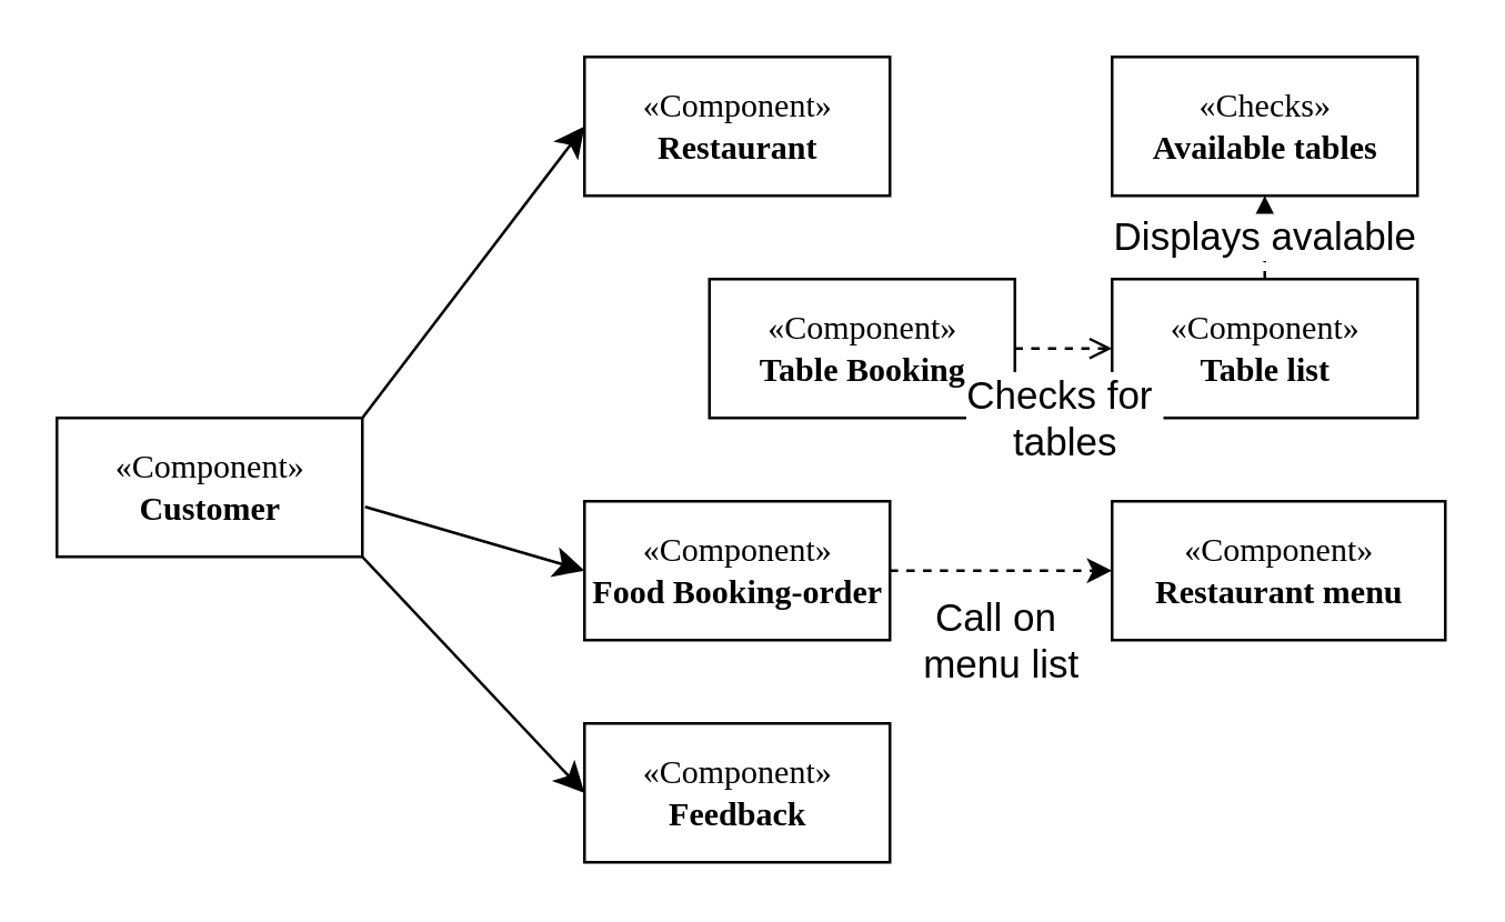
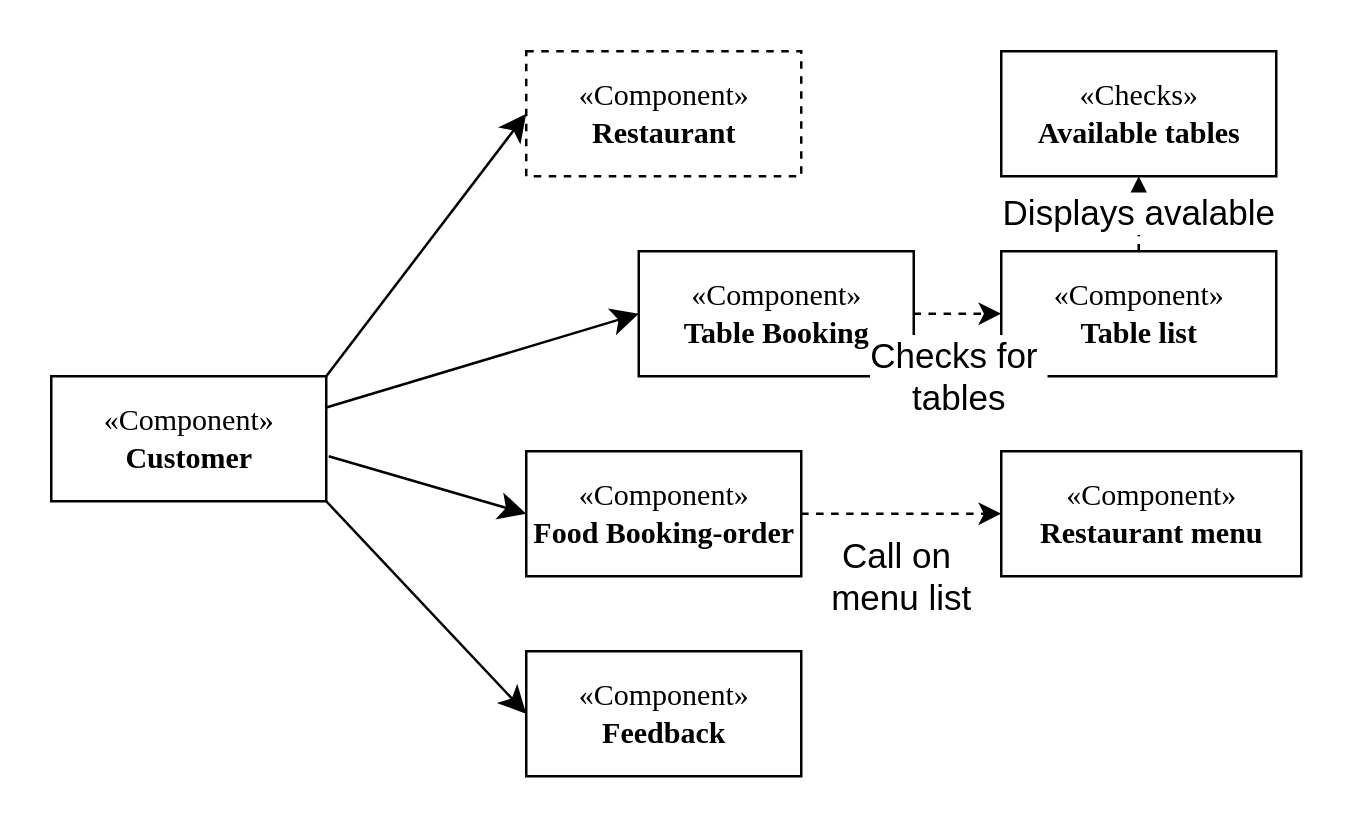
  <mxCell id="0" />
  <mxCell id="1" parent="0" />
  <mxCell id="2" value="«Component»&lt;br&gt;&lt;b&gt;Customer&lt;/b&gt;" style="html=1;rounded=0;shadow=0;comic=0;labelBackgroundColor=none;strokeWidth=1;fontFamily=Verdana;fontSize=12;align=center;" vertex="1" parent="1"><mxGeometry x="20" y="150" width="110" height="50" as="geometry" /></mxCell>
  <mxCell id="3" value="«Component»&lt;br&gt;&lt;b&gt;Feedback&lt;/b&gt;" style="html=1;rounded=0;shadow=0;comic=0;labelBackgroundColor=none;strokeWidth=1;fontFamily=Verdana;fontSize=12;align=center;" vertex="1" parent="1"><mxGeometry x="210" y="260" width="110" height="50" as="geometry" /></mxCell>
  <mxCell id="4" value="«Component»&lt;br&gt;&lt;b&gt;Food Booking-order&lt;/b&gt;" style="html=1;rounded=0;shadow=0;comic=0;labelBackgroundColor=none;strokeWidth=1;fontFamily=Verdana;fontSize=12;align=center;" vertex="1" parent="1"><mxGeometry x="210" y="180" width="110" height="50" as="geometry" /></mxCell>
  <mxCell id="5" value="«Component»&lt;br&gt;&lt;b&gt;Table Booking&lt;/b&gt;" style="html=1;rounded=0;shadow=0;comic=0;labelBackgroundColor=none;strokeWidth=1;fontFamily=Verdana;fontSize=12;align=center;" vertex="1" parent="1"><mxGeometry x="255" y="100" width="110" height="50" as="geometry" /></mxCell>
- <mxCell id="6" value="«Component»&lt;br&gt;&lt;b&gt;Restaurant&lt;/b&gt;" style="html=1;rounded=0;shadow=0;comic=0;labelBackgroundColor=none;strokeWidth=1;fontFamily=Verdana;fontSize=12;align=center;" vertex="1" parent="1"><mxGeometry x="210" y="20" width="110" height="50" as="geometry" /></mxCell>
+ <mxCell id="6" value="«Component»&lt;br&gt;&lt;b&gt;Restaurant&lt;/b&gt;" style="html=1;rounded=0;shadow=0;comic=0;labelBackgroundColor=none;strokeWidth=1;fontFamily=Verdana;fontSize=12;align=center;dashed=1;" vertex="1" parent="1"><mxGeometry x="210" y="20" width="110" height="50" as="geometry" /></mxCell>
  <mxCell id="7" value="" style="endArrow=classic;html=1;rounded=0;fontSize=12;startSize=8;endSize=8;curved=1;exitX=1;exitY=0;exitDx=0;exitDy=0;entryX=0;entryY=0.5;entryDx=0;entryDy=0;" edge="1" parent="1" source="2" target="6"><mxGeometry width="50" height="50" relative="1" as="geometry"><mxPoint x="280" y="160" as="sourcePoint" /><mxPoint x="330" y="110" as="targetPoint" /></mxGeometry></mxCell>
+ <mxCell id="8" value="" style="endArrow=classic;html=1;rounded=0;fontSize=12;startSize=8;endSize=8;curved=1;exitX=1;exitY=0.25;exitDx=0;exitDy=0;entryX=0;entryY=0.5;entryDx=0;entryDy=0;" edge="1" parent="1" source="2" target="5"><mxGeometry width="50" height="50" relative="1" as="geometry"><mxPoint x="150" y="170" as="sourcePoint" /><mxPoint x="330" y="110" as="targetPoint" /></mxGeometry></mxCell>
  <mxCell id="9" value="" style="endArrow=classic;html=1;rounded=0;fontSize=12;startSize=8;endSize=8;curved=1;exitX=1.009;exitY=0.64;exitDx=0;exitDy=0;exitPerimeter=0;entryX=0;entryY=0.5;entryDx=0;entryDy=0;" edge="1" parent="1" source="2" target="4"><mxGeometry width="50" height="50" relative="1" as="geometry"><mxPoint x="160" y="180" as="sourcePoint" /><mxPoint x="330" y="110" as="targetPoint" /></mxGeometry></mxCell>
  <mxCell id="10" value="" style="endArrow=classic;html=1;rounded=0;fontSize=12;startSize=8;endSize=8;curved=1;exitX=1;exitY=1;exitDx=0;exitDy=0;entryX=0;entryY=0.5;entryDx=0;entryDy=0;" edge="1" parent="1" source="2" target="3"><mxGeometry width="50" height="50" relative="1" as="geometry"><mxPoint x="280" y="160" as="sourcePoint" /><mxPoint x="330" y="110" as="targetPoint" /></mxGeometry></mxCell>
  <mxCell id="11" value="«Checks»&lt;br&gt;&lt;b&gt;Available tables&lt;/b&gt;" style="html=1;rounded=0;shadow=0;comic=0;labelBackgroundColor=none;strokeWidth=1;fontFamily=Verdana;fontSize=12;align=center;" vertex="1" parent="1"><mxGeometry x="400" y="20" width="110" height="50" as="geometry" /></mxCell>
  <mxCell id="12" value="«Component»&lt;br&gt;&lt;b&gt;Restaurant menu&lt;/b&gt;" style="html=1;rounded=0;shadow=0;comic=0;labelBackgroundColor=none;strokeWidth=1;fontFamily=Verdana;fontSize=12;align=center;" vertex="1" parent="1"><mxGeometry x="400" y="180" width="120" height="50" as="geometry" /></mxCell>
  <mxCell id="13" value="«Component»&lt;br&gt;&lt;b&gt;Table list&lt;/b&gt;" style="html=1;rounded=0;shadow=0;comic=0;labelBackgroundColor=none;strokeWidth=1;fontFamily=Verdana;fontSize=12;align=center;" vertex="1" parent="1"><mxGeometry x="400" y="100" width="110" height="50" as="geometry" /></mxCell>
- <mxCell id="14" value="Checks for&amp;nbsp;&lt;div&gt;tables&lt;/div&gt;" style="html=1;labelBackgroundColor=#ffffff;startArrow=none;startFill=0;startSize=6;endArrow=open;endFill=1;endSize=6;jettySize=auto;orthogonalLoop=1;strokeWidth=1;dashed=1;fontSize=14;rounded=0;curved=1;exitX=1;exitY=0.5;exitDx=0;exitDy=0;" edge="1" parent="1" source="5" target="13"><mxGeometry y="-25" width="60" height="60" relative="1" as="geometry"><mxPoint x="280" y="160" as="sourcePoint" /><mxPoint x="340" y="100" as="targetPoint" /><mxPoint as="offset" /></mxGeometry></mxCell>
+ <mxCell id="14" value="Checks for&amp;nbsp;&lt;div&gt;tables&lt;/div&gt;" style="html=1;labelBackgroundColor=#ffffff;startArrow=none;startFill=0;startSize=6;endArrow=classic;endFill=1;endSize=6;jettySize=auto;orthogonalLoop=1;strokeWidth=1;dashed=1;fontSize=14;rounded=0;curved=1;exitX=1;exitY=0.5;exitDx=0;exitDy=0;" edge="1" parent="1" source="5" target="13"><mxGeometry y="-25" width="60" height="60" relative="1" as="geometry"><mxPoint x="280" y="160" as="sourcePoint" /><mxPoint x="340" y="100" as="targetPoint" /><mxPoint as="offset" /></mxGeometry></mxCell>
  <mxCell id="15" value="Displays avalable" style="html=1;labelBackgroundColor=#ffffff;startArrow=none;startFill=0;startSize=6;endArrow=classic;endFill=1;endSize=6;jettySize=auto;orthogonalLoop=1;strokeWidth=1;dashed=1;fontSize=14;rounded=0;curved=1;exitX=0.5;exitY=0;exitDx=0;exitDy=0;entryX=0.5;entryY=1;entryDx=0;entryDy=0;" edge="1" parent="1" source="13" target="11"><mxGeometry width="60" height="60" relative="1" as="geometry"><mxPoint x="280" y="160" as="sourcePoint" /><mxPoint x="340" y="100" as="targetPoint" /></mxGeometry></mxCell>
  <mxCell id="16" value="Call on&amp;nbsp;&lt;div&gt;menu list&lt;/div&gt;" style="html=1;labelBackgroundColor=#ffffff;startArrow=none;startFill=0;startSize=6;endArrow=classic;endFill=1;endSize=6;jettySize=auto;orthogonalLoop=1;strokeWidth=1;dashed=1;fontSize=14;rounded=0;curved=1;exitX=1;exitY=0.5;exitDx=0;exitDy=0;entryX=0;entryY=0.5;entryDx=0;entryDy=0;" edge="1" parent="1" source="4" target="12"><mxGeometry y="-25" width="60" height="60" relative="1" as="geometry"><mxPoint x="280" y="160" as="sourcePoint" /><mxPoint x="340" y="100" as="targetPoint" /><mxPoint as="offset" /></mxGeometry></mxCell>
